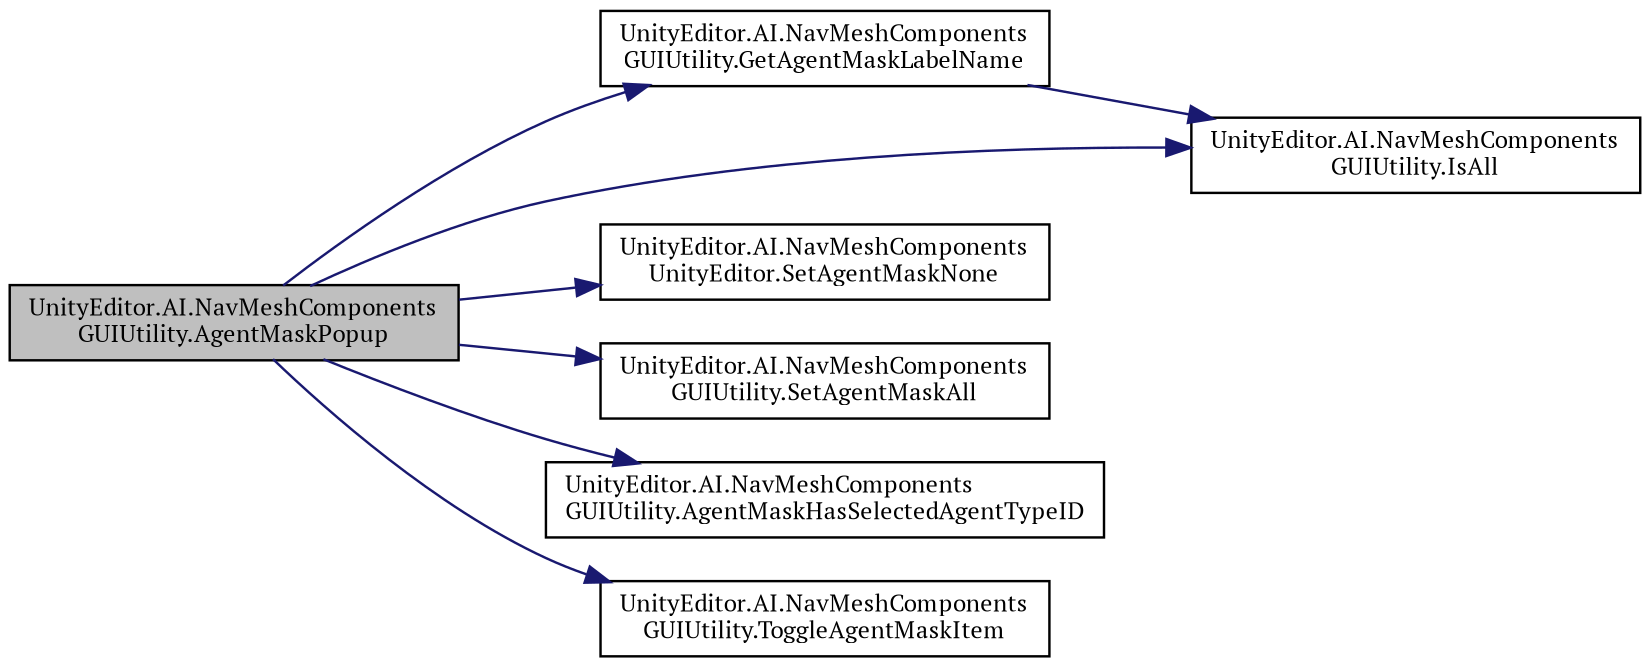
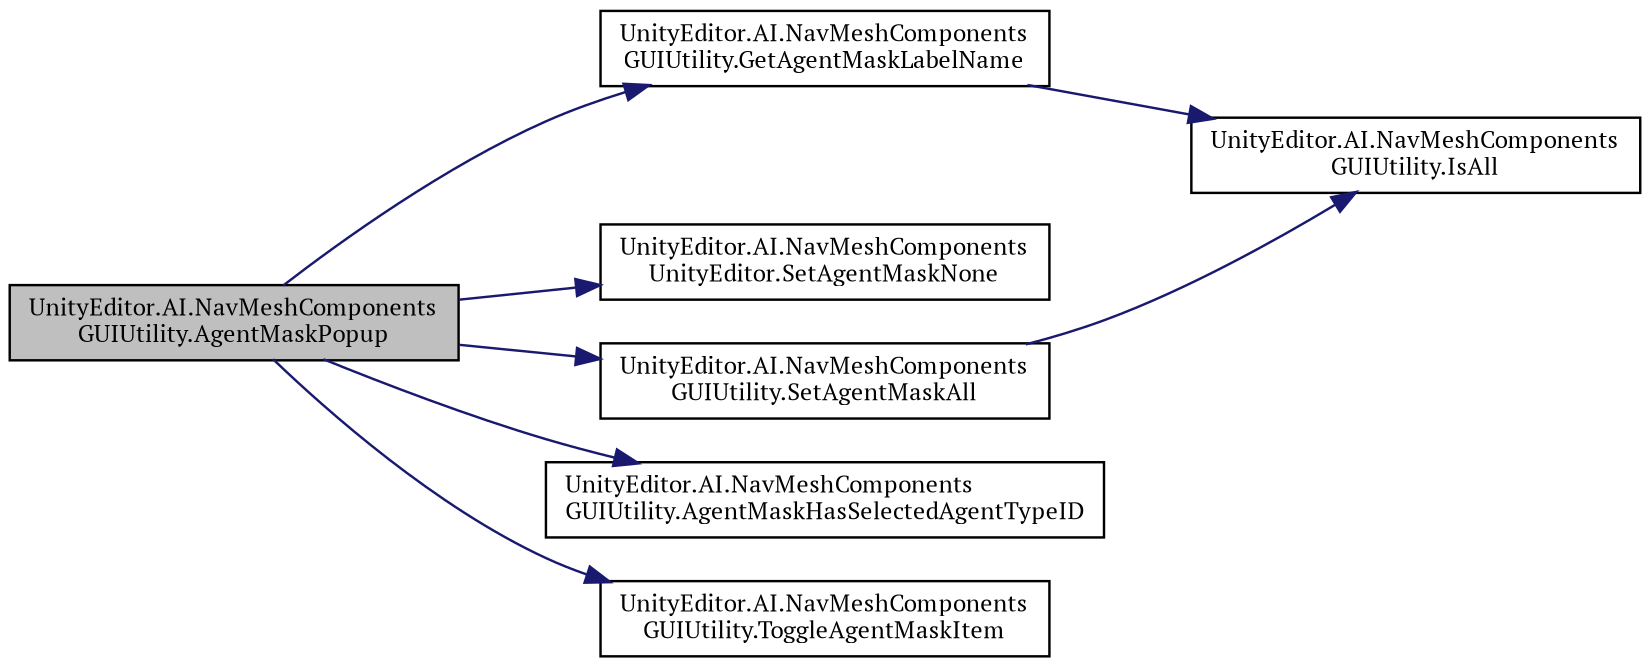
  digraph {
    fontname="PT Serif"
    rankdir=LR
    node [color=black fillcolor=white fontname="PT Serif" fontsize=10 shape=record style=filled]
    edge [color=midnightblue fontname="PT Serif" fontsize=10 labelfontname=Helvetica labelfontsize=10 style=solid]
    n1 [fillcolor=grey75 fontcolor=black height=0.2 label="UnityEditor.AI.NavMeshComponents\lGUIUtility.AgentMaskPopup" width=0.4]
    n2 [height=0.2 label="UnityEditor.AI.NavMeshComponents\lGUIUtility.GetAgentMaskLabelName" width=0.4]
    n3 [height=0.2 label="UnityEditor.AI.NavMeshComponents\lGUIUtility.IsAll" width=0.4]
    n4 [height=0.2 label="UnityEditor.AI.NavMeshComponents\lUnityEditor.SetAgentMaskNone" width=0.4]
    n5 [height=0.2 label="UnityEditor.AI.NavMeshComponents\lGUIUtility.SetAgentMaskAll" width=0.4]
    n6 [height=0.2 label="UnityEditor.AI.NavMeshComponents\lGUIUtility.AgentMaskHasSelectedAgentTypeID" width=0.4]
    n7 [height=0.2 label="UnityEditor.AI.NavMeshComponents\lGUIUtility.ToggleAgentMaskItem" width=0.4]
    n1 -> n2
-   n1 -> n3
+   n5 -> n3
    n1 -> n4
    n1 -> n5
    n1 -> n6
    n1 -> n7
    n2 -> n3
  }
